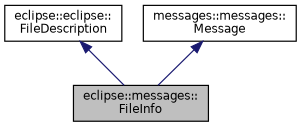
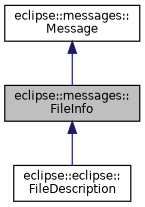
  digraph {
    node [color=black fillcolor=white fontname=Helvetica fontsize=10 shape=record style=filled]
    edge [color=midnightblue dir=back fontname=Helvetica fontsize=10 labelfontname=Helvetica labelfontsize=10 style=solid]
    n1 [fillcolor=grey75 fontcolor=black height=0.2 label="eclipse::messages::\lFileInfo" width=0.4]
    n2 [height=0.2 label="eclipse::eclipse::\lFileDescription" width=0.4]
-   n3 [height=0.2 label="messages::messages::\lMessage" width=0.4]
-   n2 -> n1
+   n3 [height=0.2 label="eclipse::messages::\lMessage" width=0.4]
+   n1 -> n2
    n3 -> n1
  }
